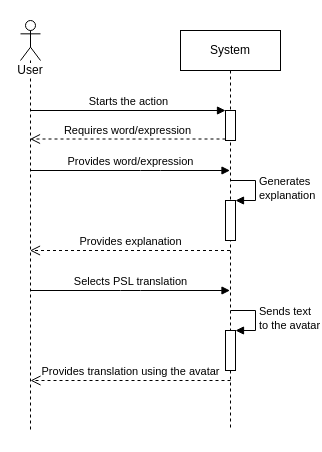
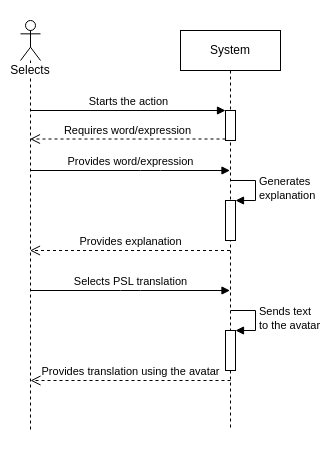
  <mxCell id="0" />
  <mxCell id="1" parent="0" />
- <mxCell id="2" value="User" style="shape=umlLifeline;participant=umlActor;perimeter=lifelinePerimeter;whiteSpace=wrap;html=1;container=1;collapsible=0;recursiveResize=0;verticalAlign=top;spacingTop=36;labelBackgroundColor=#ffffff;outlineConnect=0;" vertex="1" parent="1"><mxGeometry x="20" y="20" width="20" height="410" as="geometry" /></mxCell>
+ <mxCell id="2" value="Selects" style="shape=umlLifeline;participant=umlActor;perimeter=lifelinePerimeter;whiteSpace=wrap;html=1;container=1;collapsible=0;recursiveResize=0;verticalAlign=top;spacingTop=36;labelBackgroundColor=#ffffff;outlineConnect=0;" vertex="1" parent="1"><mxGeometry x="20" y="20" width="20" height="410" as="geometry" /></mxCell>
  <mxCell id="3" value="System" style="shape=umlLifeline;perimeter=lifelinePerimeter;whiteSpace=wrap;html=1;container=1;collapsible=0;recursiveResize=0;outlineConnect=0;" vertex="1" parent="1"><mxGeometry x="180" y="30" width="100" height="400" as="geometry" /></mxCell>
  <mxCell id="4" value="" style="html=1;points=[];perimeter=orthogonalPerimeter;" vertex="1" parent="3"><mxGeometry x="45" y="80" width="10" height="30" as="geometry" /></mxCell>
  <mxCell id="5" value="" style="html=1;points=[];perimeter=orthogonalPerimeter;" vertex="1" parent="3"><mxGeometry x="45" y="170" width="10" height="40" as="geometry" /></mxCell>
  <mxCell id="6" value="Generates&lt;br&gt;explanation" style="edgeStyle=orthogonalEdgeStyle;html=1;align=left;spacingLeft=2;endArrow=block;rounded=0;entryX=1;entryY=0;" edge="1" target="5" parent="3"><mxGeometry relative="1" as="geometry"><mxPoint x="50" y="150" as="sourcePoint" /><Array as="points"><mxPoint x="75" y="150" /></Array></mxGeometry></mxCell>
  <mxCell id="7" value="" style="html=1;points=[];perimeter=orthogonalPerimeter;" vertex="1" parent="3"><mxGeometry x="45" y="300" width="10" height="40" as="geometry" /></mxCell>
  <mxCell id="8" value="Sends text&lt;br&gt;to the avatar" style="edgeStyle=orthogonalEdgeStyle;html=1;align=left;spacingLeft=2;endArrow=block;rounded=0;entryX=1;entryY=0;" edge="1" target="7" parent="3"><mxGeometry relative="1" as="geometry"><mxPoint x="50" y="280" as="sourcePoint" /><Array as="points"><mxPoint x="75" y="280" /></Array></mxGeometry></mxCell>
  <mxCell id="9" value="Provides word/expression" style="html=1;verticalAlign=bottom;endArrow=block;" edge="1" parent="1" source="2" target="3"><mxGeometry width="80" relative="1" as="geometry"><mxPoint x="30" y="200" as="sourcePoint" /><mxPoint x="230" y="200" as="targetPoint" /><Array as="points"><mxPoint x="150" y="170" /></Array></mxGeometry></mxCell>
  <mxCell id="10" value="Provides explanation" style="html=1;verticalAlign=bottom;endArrow=open;dashed=1;endSize=8;" edge="1" parent="1" source="3" target="2"><mxGeometry relative="1" as="geometry"><mxPoint x="240" y="250" as="sourcePoint" /><mxPoint x="40" y="250" as="targetPoint" /><Array as="points"><mxPoint x="150" y="250" /></Array></mxGeometry></mxCell>
  <mxCell id="11" value="Starts the action" style="html=1;verticalAlign=bottom;endArrow=block;entryX=0;entryY=0;" edge="1" target="4" parent="1" source="2"><mxGeometry relative="1" as="geometry"><mxPoint x="290" y="160" as="sourcePoint" /></mxGeometry></mxCell>
  <mxCell id="12" value="Requires word/expression" style="html=1;verticalAlign=bottom;endArrow=open;dashed=1;endSize=8;exitX=0;exitY=0.95;" edge="1" source="4" parent="1" target="2"><mxGeometry relative="1" as="geometry"><mxPoint x="290" y="236" as="targetPoint" /></mxGeometry></mxCell>
  <mxCell id="13" value="Selects PSL translation" style="html=1;verticalAlign=bottom;endArrow=block;" edge="1" parent="1" source="2" target="3"><mxGeometry width="80" relative="1" as="geometry"><mxPoint x="30" y="300" as="sourcePoint" /><mxPoint x="230" y="300" as="targetPoint" /><Array as="points"><mxPoint x="130" y="290" /></Array></mxGeometry></mxCell>
  <mxCell id="14" value="Provides translation using the avatar" style="html=1;verticalAlign=bottom;endArrow=open;dashed=1;endSize=8;" edge="1" parent="1"><mxGeometry relative="1" as="geometry"><mxPoint x="230" y="380" as="sourcePoint" /><mxPoint x="30" y="380" as="targetPoint" /><Array as="points"><mxPoint x="150.5" y="380" /></Array></mxGeometry></mxCell>
